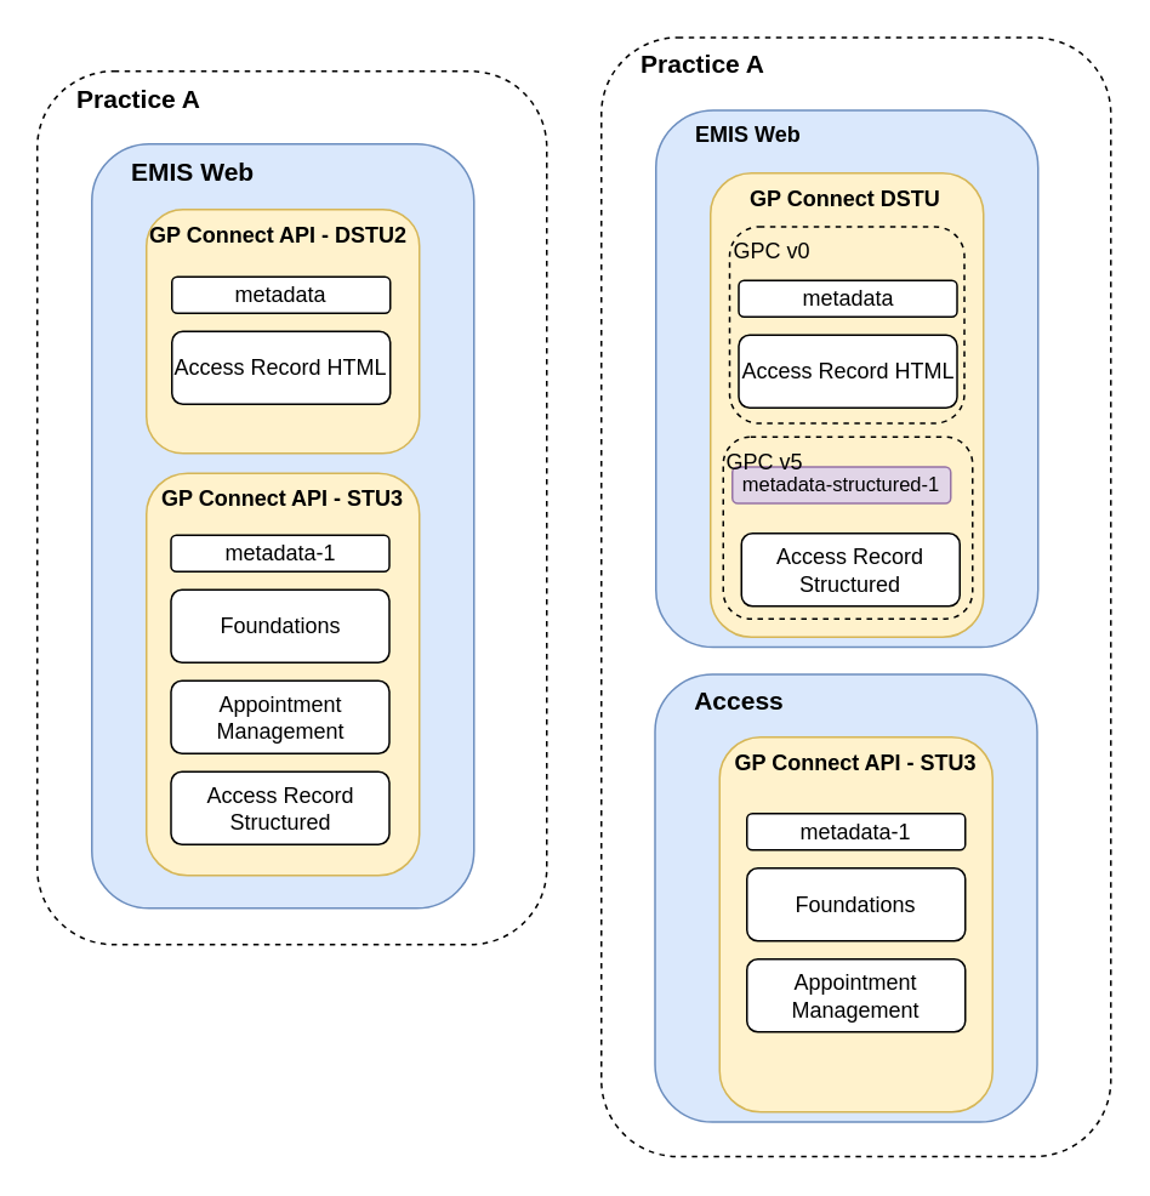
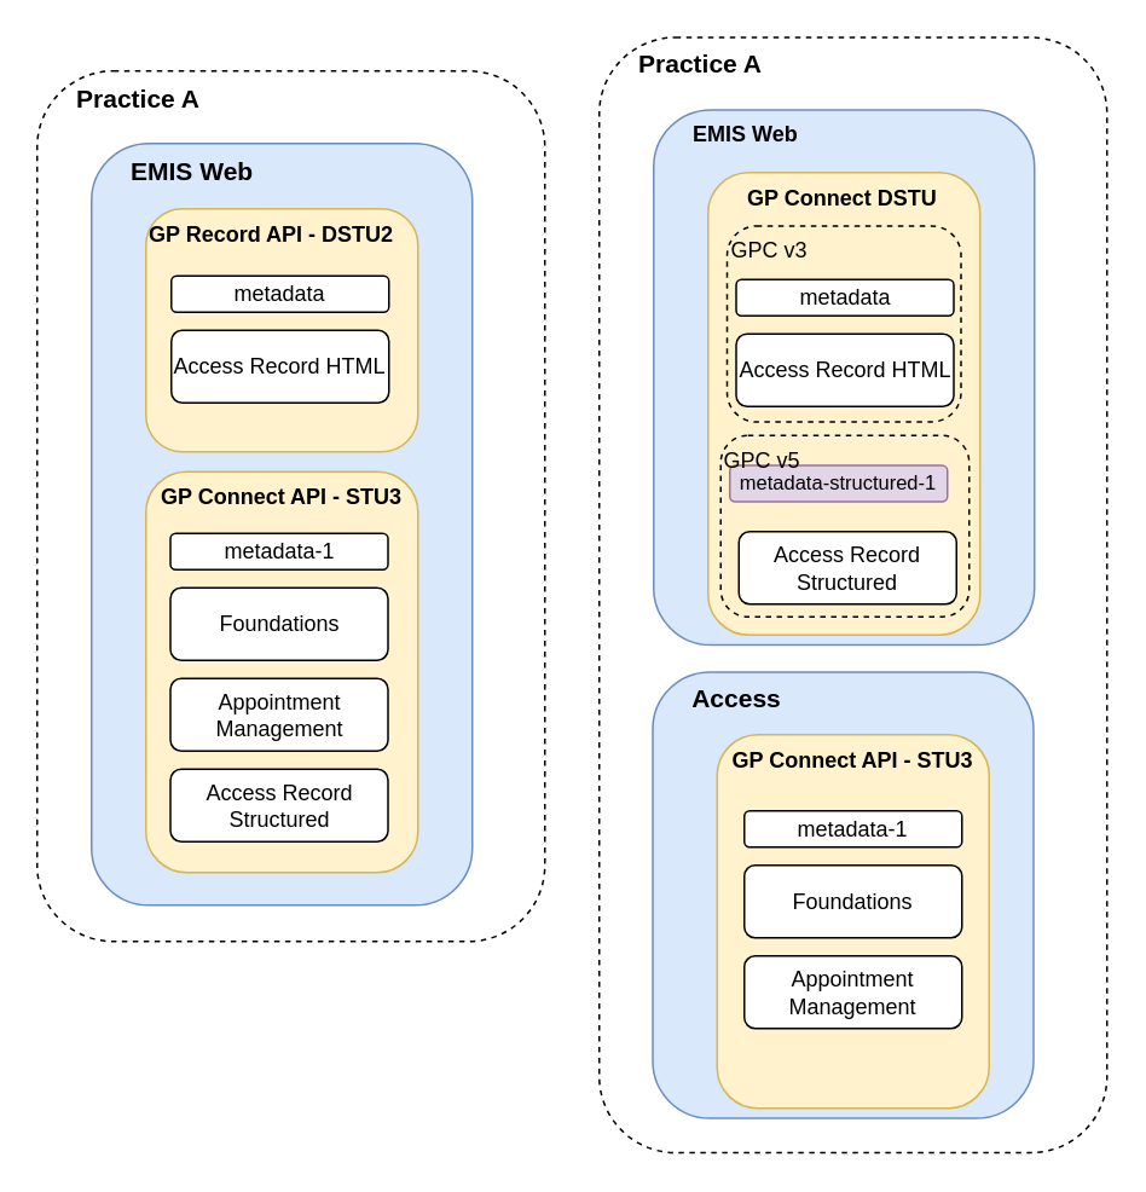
  <mxCell id="0" />
  <mxCell id="1" parent="0" />
  <mxCell id="2" value="&lt;b&gt;&amp;nbsp; &amp;nbsp; &amp;nbsp; &lt;font style=&quot;font-size: 14px&quot;&gt;Practice A&lt;/font&gt;&lt;/b&gt;" style="rounded=1;whiteSpace=wrap;html=1;dashed=1;verticalAlign=top;align=left;" vertex="1" parent="1"><mxGeometry x="330" y="20" width="280" height="615" as="geometry" /></mxCell>
  <mxCell id="3" value="&lt;b&gt;&amp;nbsp; &amp;nbsp; &amp;nbsp; EMIS Web&lt;/b&gt;" style="rounded=1;whiteSpace=wrap;html=1;verticalAlign=top;align=left;fillColor=#dae8fc;strokeColor=#6c8ebf;" vertex="1" parent="1"><mxGeometry x="360" y="60" width="210" height="295" as="geometry" /></mxCell>
  <mxCell id="4" value="&lt;b&gt;&lt;font style=&quot;font-size: 14px&quot;&gt;&amp;nbsp; &amp;nbsp; &amp;nbsp;Access&lt;/font&gt;&lt;/b&gt;" style="rounded=1;whiteSpace=wrap;html=1;verticalAlign=top;align=left;fillColor=#dae8fc;strokeColor=#6c8ebf;" vertex="1" parent="1"><mxGeometry x="359.5" y="370" width="210" height="246" as="geometry" /></mxCell>
  <mxCell id="5" value="" style="group" vertex="1" connectable="0" parent="1"><mxGeometry x="390" y="94.5" width="150" height="255" as="geometry" /></mxCell>
  <mxCell id="6" value="&lt;b&gt;&amp;nbsp; &amp;nbsp; &amp;nbsp; GP Connect DSTU&lt;/b&gt;" style="rounded=1;whiteSpace=wrap;html=1;verticalAlign=top;align=left;fillColor=#fff2cc;strokeColor=#d6b656;" vertex="1" parent="5"><mxGeometry width="150" height="255" as="geometry" /></mxCell>
  <mxCell id="7" value="&lt;font style=&quot;font-size: 11px&quot;&gt;metadata-structured-1&lt;/font&gt;" style="rounded=1;whiteSpace=wrap;html=1;align=center;fillColor=#e1d5e7;strokeColor=#9673a6;" vertex="1" parent="5"><mxGeometry x="12" y="161.5" width="120" height="20" as="geometry" /></mxCell>
  <mxCell id="8" value="Access Record Structured" style="rounded=1;whiteSpace=wrap;html=1;align=center;" vertex="1" parent="5"><mxGeometry x="17" y="198" width="120" height="40" as="geometry" /></mxCell>
- <mxCell id="9" value="GPC v0" style="rounded=1;whiteSpace=wrap;html=1;fillColor=none;align=left;dashed=1;verticalAlign=top;" vertex="1" parent="5"><mxGeometry x="10.5" y="29.5" width="129" height="108" as="geometry" /></mxCell>
+ <mxCell id="9" value="GPC v3" style="rounded=1;whiteSpace=wrap;html=1;fillColor=none;align=left;dashed=1;verticalAlign=top;" vertex="1" parent="5"><mxGeometry x="10.5" y="29.5" width="129" height="108" as="geometry" /></mxCell>
  <mxCell id="10" value="metadata" style="rounded=1;whiteSpace=wrap;html=1;align=center;" vertex="1" parent="5"><mxGeometry x="15.5" y="59" width="120" height="20" as="geometry" /></mxCell>
  <mxCell id="11" value="Access Record HTML" style="rounded=1;whiteSpace=wrap;html=1;align=center;" vertex="1" parent="5"><mxGeometry x="15.5" y="89" width="120" height="40" as="geometry" /></mxCell>
  <mxCell id="12" value="GPC v5" style="rounded=1;whiteSpace=wrap;html=1;fillColor=none;align=left;dashed=1;verticalAlign=top;" vertex="1" parent="5"><mxGeometry x="7" y="145" width="137" height="100" as="geometry" /></mxCell>
  <mxCell id="13" value="&lt;b&gt;&amp;nbsp; &amp;nbsp; &amp;nbsp; &lt;font style=&quot;font-size: 14px&quot;&gt;Practice A&lt;/font&gt;&lt;/b&gt;" style="rounded=1;whiteSpace=wrap;html=1;dashed=1;verticalAlign=top;align=left;" vertex="1" parent="1"><mxGeometry x="20" y="38.5" width="280" height="480" as="geometry" /></mxCell>
  <mxCell id="14" value="&lt;b&gt;&amp;nbsp; &amp;nbsp; &amp;nbsp; &lt;font style=&quot;font-size: 14px&quot;&gt;EMIS Web&lt;/font&gt;&lt;/b&gt;" style="rounded=1;whiteSpace=wrap;html=1;verticalAlign=top;align=left;fillColor=#dae8fc;strokeColor=#6c8ebf;" vertex="1" parent="1"><mxGeometry x="50" y="78.5" width="210" height="420" as="geometry" /></mxCell>
  <mxCell id="15" value="&lt;b&gt;&amp;nbsp; GP Connect API - STU3&lt;/b&gt;" style="rounded=1;whiteSpace=wrap;html=1;verticalAlign=top;align=left;fillColor=#fff2cc;strokeColor=#d6b656;" vertex="1" parent="1"><mxGeometry x="80" y="259.5" width="150" height="221" as="geometry" /></mxCell>
- <mxCell id="16" value="&lt;b&gt;GP Connect API - DSTU2&lt;/b&gt;" style="rounded=1;whiteSpace=wrap;html=1;verticalAlign=top;align=left;fillColor=#fff2cc;strokeColor=#d6b656;" vertex="1" parent="1"><mxGeometry x="80" y="114.5" width="150" height="134" as="geometry" /></mxCell>
+ <mxCell id="16" value="&lt;b&gt;GP Record API - DSTU2&lt;/b&gt;" style="rounded=1;whiteSpace=wrap;html=1;verticalAlign=top;align=left;fillColor=#fff2cc;strokeColor=#d6b656;" vertex="1" parent="1"><mxGeometry x="80" y="114.5" width="150" height="134" as="geometry" /></mxCell>
  <mxCell id="17" value="metadata" style="rounded=1;whiteSpace=wrap;html=1;align=center;" vertex="1" parent="1"><mxGeometry x="94" y="151.5" width="120" height="20" as="geometry" /></mxCell>
  <mxCell id="18" value="metadata-1" style="rounded=1;whiteSpace=wrap;html=1;align=center;" vertex="1" parent="1"><mxGeometry x="93.5" y="293.5" width="120" height="20" as="geometry" /></mxCell>
  <mxCell id="19" value="Appointment Management" style="rounded=1;whiteSpace=wrap;html=1;align=center;" vertex="1" parent="1"><mxGeometry x="93.5" y="373.5" width="120" height="40" as="geometry" /></mxCell>
  <mxCell id="20" value="Foundations" style="rounded=1;whiteSpace=wrap;html=1;align=center;" vertex="1" parent="1"><mxGeometry x="93.5" y="323.5" width="120" height="40" as="geometry" /></mxCell>
  <mxCell id="21" value="Access Record HTML" style="rounded=1;whiteSpace=wrap;html=1;align=center;" vertex="1" parent="1"><mxGeometry x="94" y="181.5" width="120" height="40" as="geometry" /></mxCell>
  <mxCell id="22" value="Access Record Structured" style="rounded=1;whiteSpace=wrap;html=1;align=center;" vertex="1" parent="1"><mxGeometry x="93.5" y="423.5" width="120" height="40" as="geometry" /></mxCell>
  <mxCell id="23" value="&lt;b&gt;&amp;nbsp; GP Connect API - STU3&lt;/b&gt;" style="rounded=1;whiteSpace=wrap;html=1;verticalAlign=top;align=left;fillColor=#fff2cc;strokeColor=#d6b656;" vertex="1" parent="1"><mxGeometry x="395" y="404.5" width="150" height="206" as="geometry" /></mxCell>
  <mxCell id="24" value="metadata-1" style="rounded=1;whiteSpace=wrap;html=1;align=center;" vertex="1" parent="1"><mxGeometry x="410" y="446.5" width="120" height="20" as="geometry" /></mxCell>
  <mxCell id="25" value="Appointment Management" style="rounded=1;whiteSpace=wrap;html=1;align=center;" vertex="1" parent="1"><mxGeometry x="410" y="526.5" width="120" height="40" as="geometry" /></mxCell>
  <mxCell id="26" value="Foundations" style="rounded=1;whiteSpace=wrap;html=1;align=center;" vertex="1" parent="1"><mxGeometry x="410" y="476.5" width="120" height="40" as="geometry" /></mxCell>
